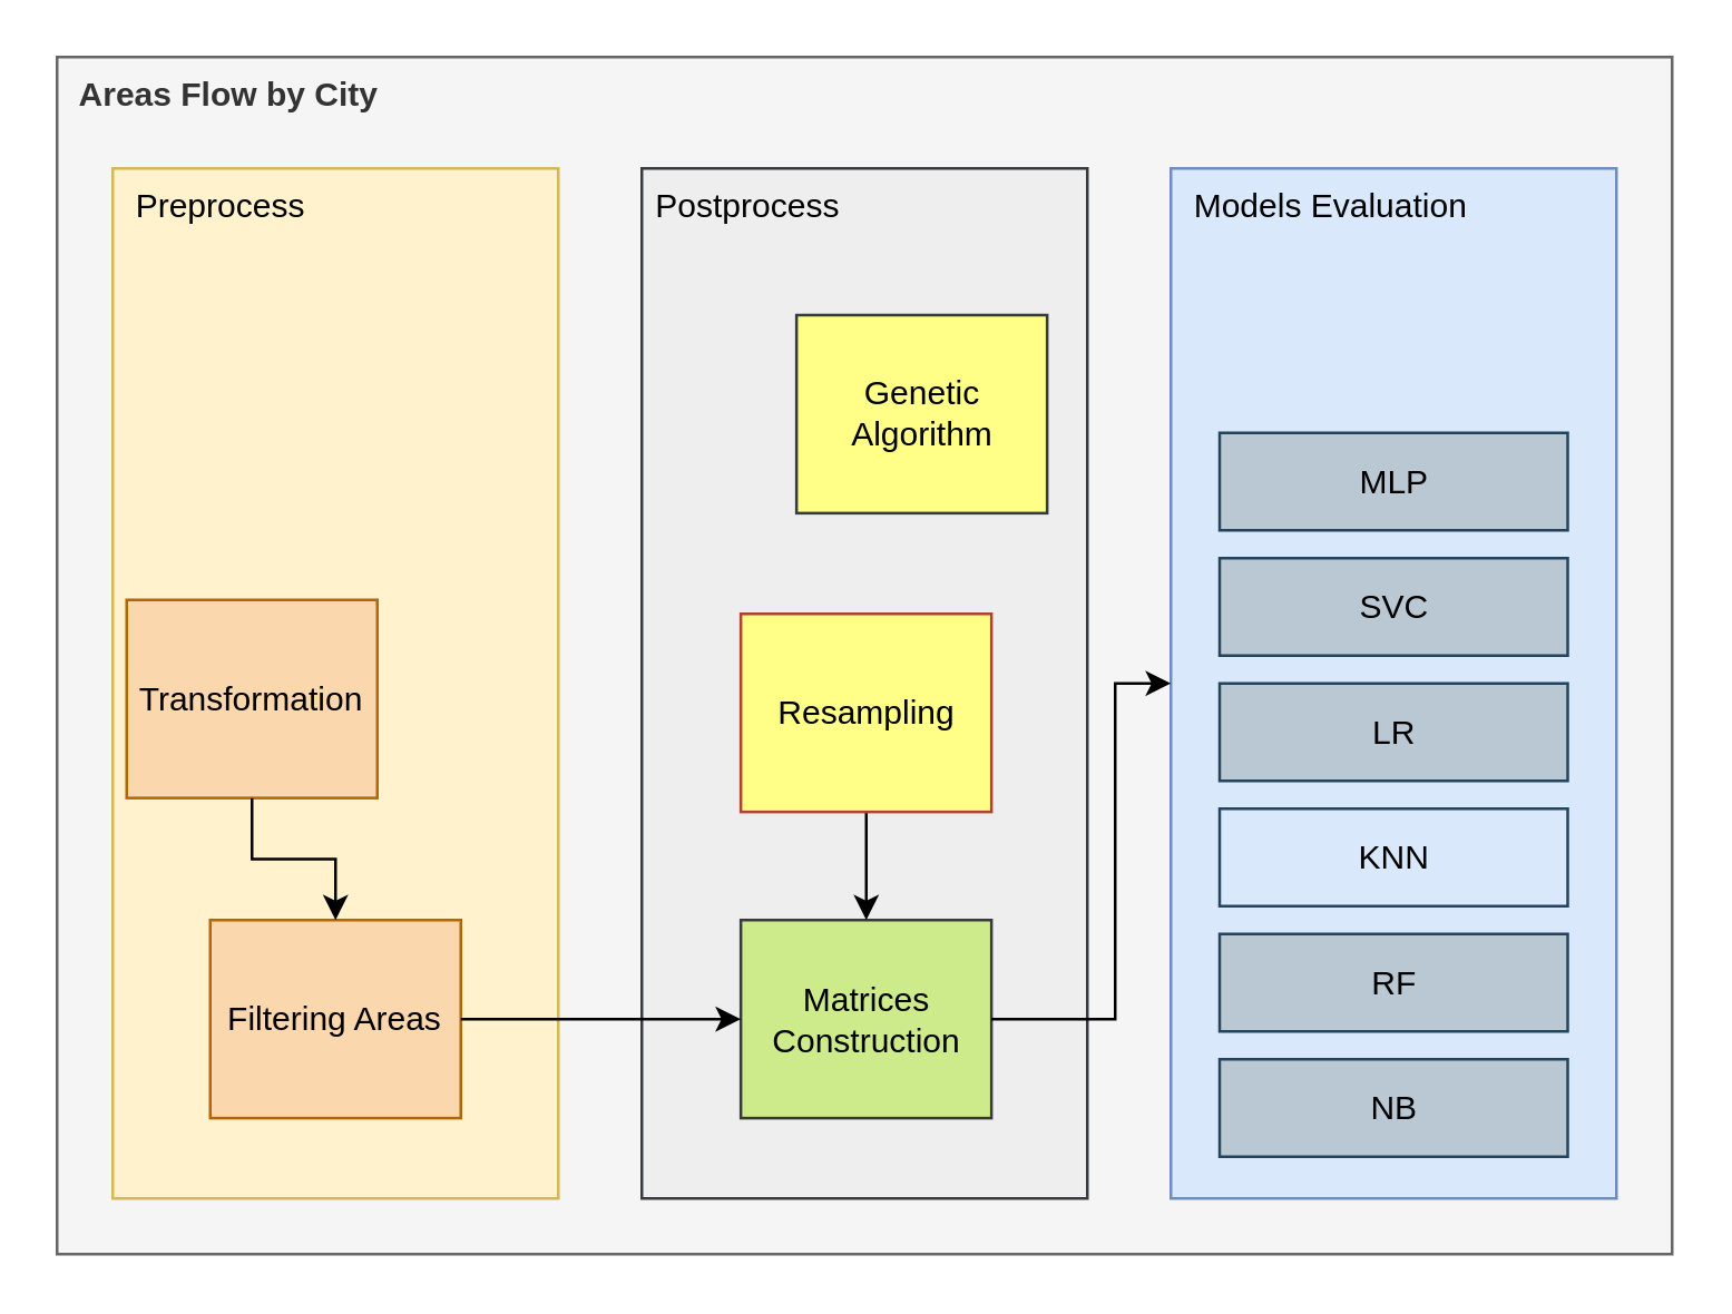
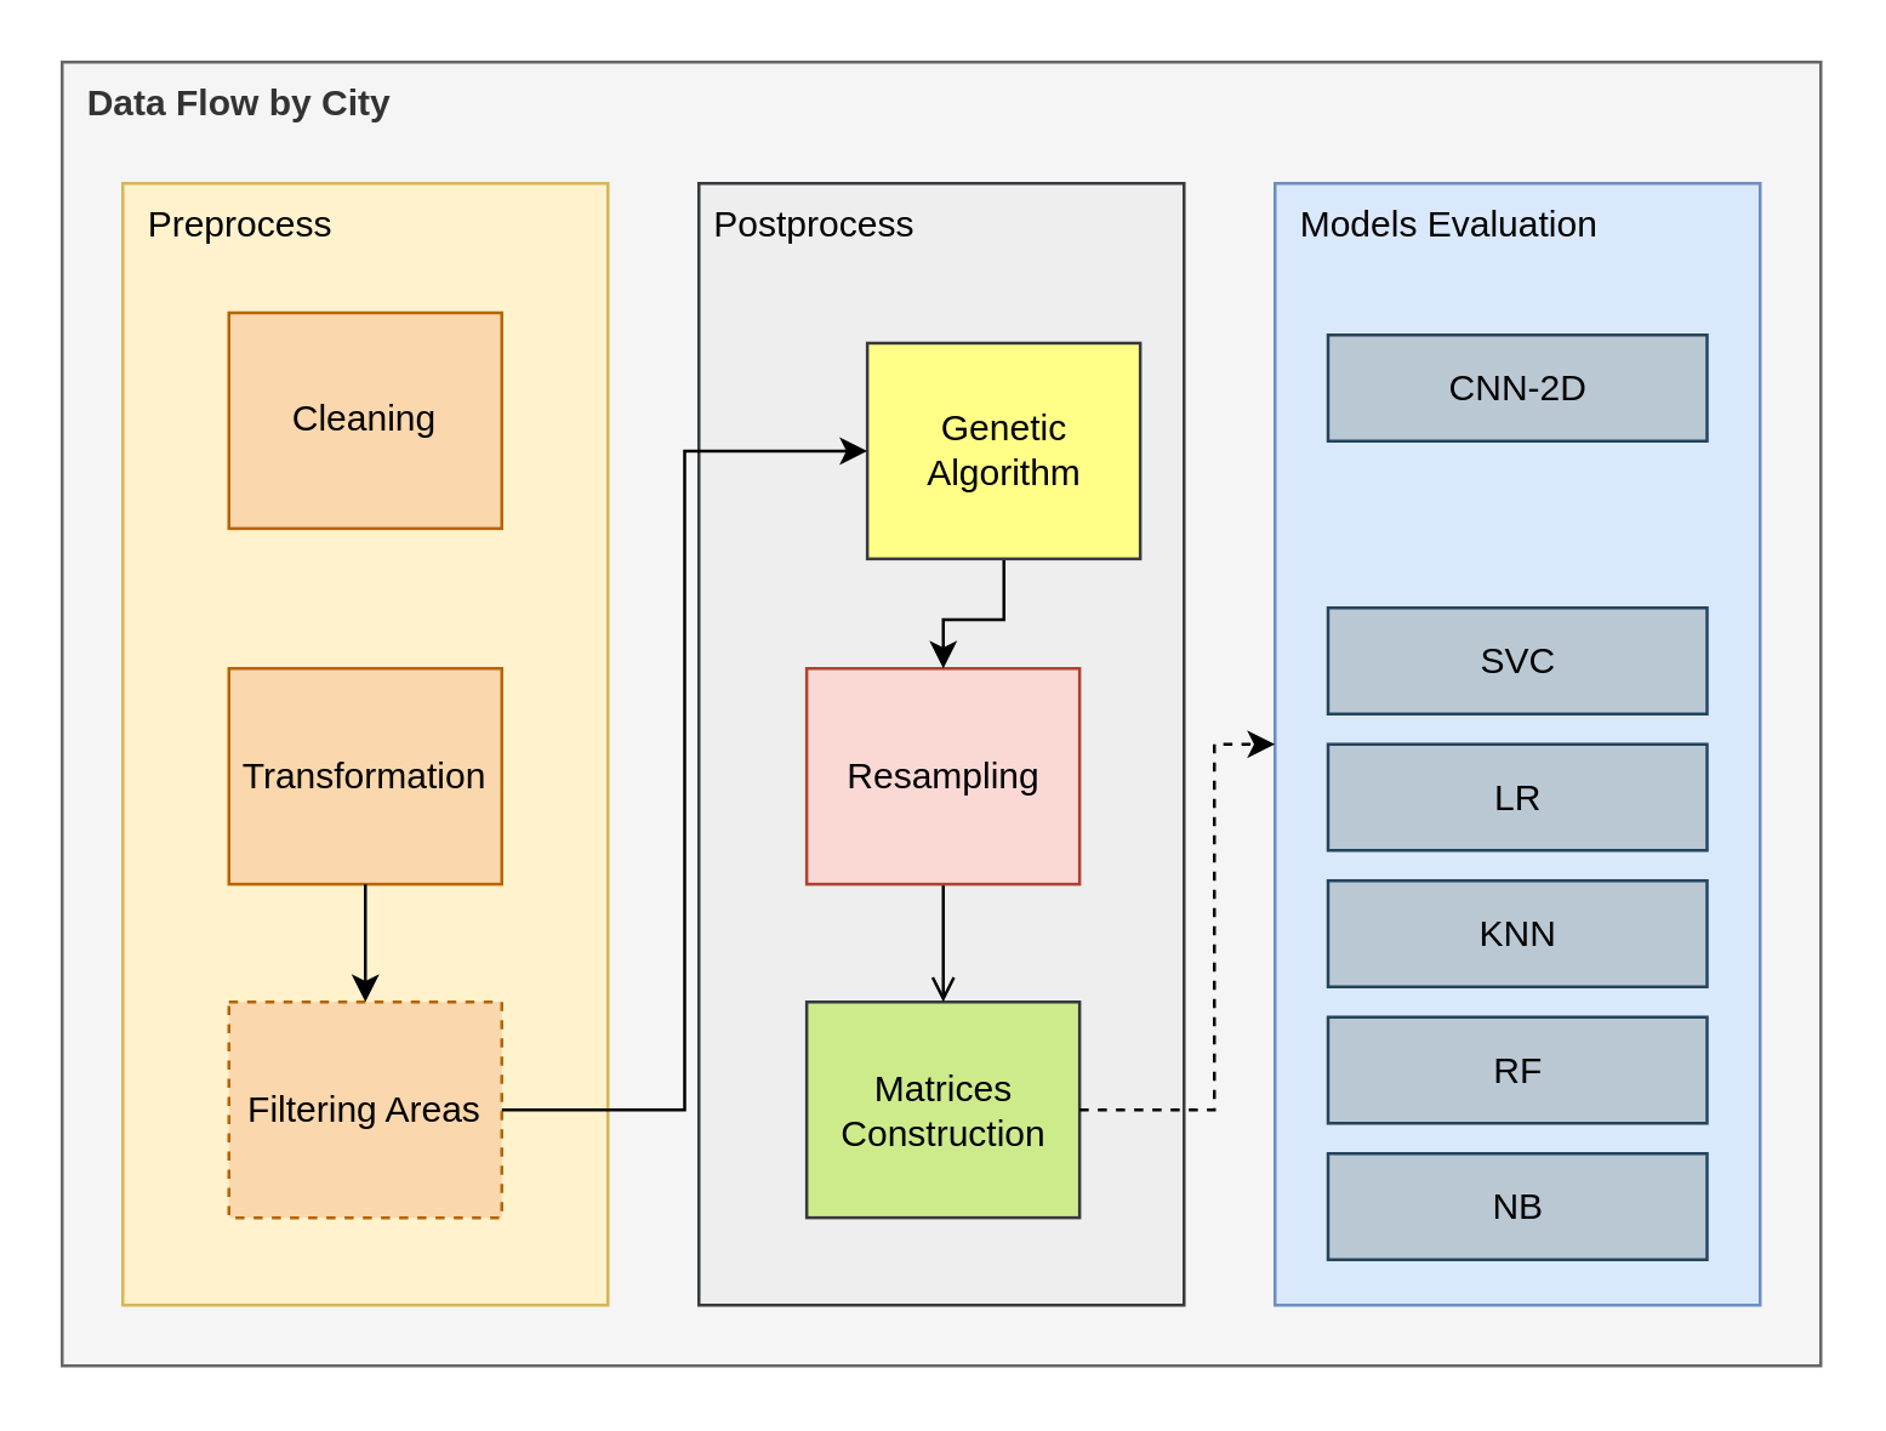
  <mxCell id="0" />
  <mxCell id="1" parent="0" />
- <mxCell id="2" value="&lt;b&gt;&amp;nbsp; Areas Flow by City&lt;/b&gt;" style="rounded=0;whiteSpace=wrap;html=1;fillColor=#f5f5f5;fontColor=#333333;strokeColor=#666666;verticalAlign=top;align=left;" parent="1" vertex="1"><mxGeometry x="20" y="20" width="580" height="430" as="geometry" /></mxCell>
+ <mxCell id="2" value="&lt;b&gt;&amp;nbsp; Data Flow by City&lt;/b&gt;" style="rounded=0;whiteSpace=wrap;html=1;fillColor=#f5f5f5;fontColor=#333333;strokeColor=#666666;verticalAlign=top;align=left;" parent="1" vertex="1"><mxGeometry x="20" y="20" width="580" height="430" as="geometry" /></mxCell>
  <mxCell id="3" value="" style="group" vertex="1" connectable="0" parent="1"><mxGeometry x="40" y="60" width="160" height="370" as="geometry" /></mxCell>
  <mxCell id="4" value="&amp;nbsp; Preprocess" style="rounded=0;whiteSpace=wrap;html=1;fillColor=#fff2cc;strokeColor=#d6b656;verticalAlign=top;align=left;" parent="3" vertex="1"><mxGeometry width="160" height="370" as="geometry" /></mxCell>
- <mxCell id="6" value="Transformation" style="rounded=0;whiteSpace=wrap;html=1;fillColor=#fad7ac;strokeColor=#b46504;" parent="3" vertex="1"><mxGeometry x="5" y="154.998" width="90" height="71.154" as="geometry" /></mxCell>
- <mxCell id="7" value="Filtering Areas" style="rounded=0;whiteSpace=wrap;html=1;fillColor=#fad7ac;strokeColor=#b46504;" parent="3" vertex="1"><mxGeometry x="35" y="269.996" width="90" height="71.154" as="geometry" /></mxCell>
+ <mxCell id="5" value="Cleaning" style="rounded=0;whiteSpace=wrap;html=1;fillColor=#fad7ac;strokeColor=#b46504;" parent="3" vertex="1"><mxGeometry x="35" y="42.692" width="90" height="71.154" as="geometry" /></mxCell>
+ <mxCell id="6" value="Transformation" style="rounded=0;whiteSpace=wrap;html=1;fillColor=#fad7ac;strokeColor=#b46504;" parent="3" vertex="1"><mxGeometry x="35" y="159.998" width="90" height="71.154" as="geometry" /></mxCell>
+ <mxCell id="7" value="Filtering Areas" style="rounded=0;whiteSpace=wrap;html=1;fillColor=#fad7ac;strokeColor=#b46504;dashed=1;" parent="3" vertex="1"><mxGeometry x="35" y="269.996" width="90" height="71.154" as="geometry" /></mxCell>
  <mxCell id="8" value="" style="edgeStyle=orthogonalEdgeStyle;rounded=0;orthogonalLoop=1;jettySize=auto;html=1;" parent="3" source="6" target="7" edge="1"><mxGeometry relative="1" as="geometry" /></mxCell>
  <mxCell id="9" value="" style="group" vertex="1" connectable="0" parent="1"><mxGeometry x="230" y="60" width="160" height="370" as="geometry" /></mxCell>
  <mxCell id="10" value="&amp;nbsp;Postprocess" style="rounded=0;whiteSpace=wrap;html=1;fillColor=#eeeeee;strokeColor=#36393d;verticalAlign=top;align=left;" parent="9" vertex="1"><mxGeometry width="160" height="370.0" as="geometry" /></mxCell>
  <mxCell id="11" value="Matrices Construction" style="rounded=0;whiteSpace=wrap;html=1;fillColor=#cdeb8b;strokeColor=#36393d;" parent="9" vertex="1"><mxGeometry x="35.556" y="269.996" width="90" height="71.154" as="geometry" /></mxCell>
- <mxCell id="12" value="" style="edgeStyle=orthogonalEdgeStyle;rounded=0;orthogonalLoop=1;jettySize=auto;html=1;" parent="9" source="13" target="11" edge="1"><mxGeometry relative="1" as="geometry" /></mxCell>
- <mxCell id="13" value="Resampling" style="rounded=0;whiteSpace=wrap;html=1;fillColor=#ffff88;strokeColor=#ae4132;" parent="9" vertex="1"><mxGeometry x="35.556" y="159.998" width="90" height="71.154" as="geometry" /></mxCell>
+ <mxCell id="12" value="" style="edgeStyle=orthogonalEdgeStyle;rounded=0;orthogonalLoop=1;jettySize=auto;html=1;endArrow=open;" parent="9" source="13" target="11" edge="1"><mxGeometry relative="1" as="geometry" /></mxCell>
+ <mxCell id="13" value="Resampling" style="rounded=0;whiteSpace=wrap;html=1;fillColor=#fad9d5;strokeColor=#ae4132;" parent="9" vertex="1"><mxGeometry x="35.556" y="159.998" width="90" height="71.154" as="geometry" /></mxCell>
+ <mxCell id="14" value="" style="edgeStyle=orthogonalEdgeStyle;rounded=0;orthogonalLoop=1;jettySize=auto;html=1;" edge="1" parent="9" source="15" target="13"><mxGeometry relative="1" as="geometry" /></mxCell>
  <mxCell id="15" value="Genetic Algorithm" style="rounded=0;whiteSpace=wrap;html=1;fillColor=#ffff88;strokeColor=#36393d;" vertex="1" parent="9"><mxGeometry x="55.556" y="52.692" width="90" height="71.154" as="geometry" /></mxCell>
- <mxCell id="16" value="" style="edgeStyle=orthogonalEdgeStyle;rounded=0;orthogonalLoop=1;jettySize=auto;html=1;" edge="1" parent="1" source="7" target="11"><mxGeometry relative="1" as="geometry" /></mxCell>
+ <mxCell id="16" value="" style="edgeStyle=orthogonalEdgeStyle;rounded=0;orthogonalLoop=1;jettySize=auto;html=1;entryX=0;entryY=0.5;entryDx=0;entryDy=0;" edge="1" parent="1" source="7" target="15"><mxGeometry relative="1" as="geometry" /></mxCell>
  <mxCell id="17" value="&amp;nbsp; Models Evaluation" style="rounded=0;whiteSpace=wrap;html=1;fillColor=#dae8fc;strokeColor=#6c8ebf;verticalAlign=top;align=left;" parent="1" vertex="1"><mxGeometry x="420" y="60" width="160" height="370" as="geometry" /></mxCell>
  <mxCell id="18" value="" style="group" vertex="1" connectable="0" parent="1"><mxGeometry x="437.5" y="110" width="125" height="305" as="geometry" /></mxCell>
- <mxCell id="20" value="MLP" style="rounded=0;whiteSpace=wrap;html=1;fillColor=#bac8d3;strokeColor=#23445d;" vertex="1" parent="18"><mxGeometry y="45" width="125" height="35" as="geometry" /></mxCell>
+ <mxCell id="19" value="CNN-2D" style="rounded=0;whiteSpace=wrap;html=1;fillColor=#bac8d3;strokeColor=#23445d;" parent="18" vertex="1"><mxGeometry width="125" height="35" as="geometry" /></mxCell>
  <mxCell id="21" value="SVC" style="rounded=0;whiteSpace=wrap;html=1;fillColor=#bac8d3;strokeColor=#23445d;" vertex="1" parent="18"><mxGeometry y="90" width="125" height="35" as="geometry" /></mxCell>
  <mxCell id="22" value="LR" style="rounded=0;whiteSpace=wrap;html=1;fillColor=#bac8d3;strokeColor=#23445d;" vertex="1" parent="18"><mxGeometry y="135" width="125" height="35" as="geometry" /></mxCell>
- <mxCell id="23" value="&lt;font style=&quot;font-size: 12px;&quot;&gt;KNN&lt;/font&gt;" style="rounded=0;whiteSpace=wrap;html=1;fillColor=#dae8fc;strokeColor=#23445d;" vertex="1" parent="18"><mxGeometry y="180" width="125" height="35" as="geometry" /></mxCell>
+ <mxCell id="23" value="&lt;font style=&quot;font-size: 12px;&quot;&gt;KNN&lt;/font&gt;" style="rounded=0;whiteSpace=wrap;html=1;fillColor=#bac8d3;strokeColor=#23445d;" vertex="1" parent="18"><mxGeometry y="180" width="125" height="35" as="geometry" /></mxCell>
  <mxCell id="24" value="RF" style="rounded=0;whiteSpace=wrap;html=1;fillColor=#bac8d3;strokeColor=#23445d;" vertex="1" parent="18"><mxGeometry y="225" width="125" height="35" as="geometry" /></mxCell>
  <mxCell id="25" value="NB" style="rounded=0;whiteSpace=wrap;html=1;fillColor=#bac8d3;strokeColor=#23445d;" vertex="1" parent="18"><mxGeometry y="270" width="125" height="35" as="geometry" /></mxCell>
- <mxCell id="26" value="" style="edgeStyle=orthogonalEdgeStyle;rounded=0;orthogonalLoop=1;jettySize=auto;html=1;entryX=0;entryY=0.5;entryDx=0;entryDy=0;" edge="1" parent="1" source="11" target="17"><mxGeometry relative="1" as="geometry"><mxPoint x="438" y="398" as="targetPoint" /><Array as="points"><mxPoint x="400" y="366" /><mxPoint x="400" y="245" /></Array></mxGeometry></mxCell>
+ <mxCell id="26" value="" style="edgeStyle=orthogonalEdgeStyle;rounded=0;orthogonalLoop=1;jettySize=auto;html=1;entryX=0;entryY=0.5;entryDx=0;entryDy=0;dashed=1;" edge="1" parent="1" source="11" target="17"><mxGeometry relative="1" as="geometry"><mxPoint x="438" y="398" as="targetPoint" /><Array as="points"><mxPoint x="400" y="366" /><mxPoint x="400" y="245" /></Array></mxGeometry></mxCell>
